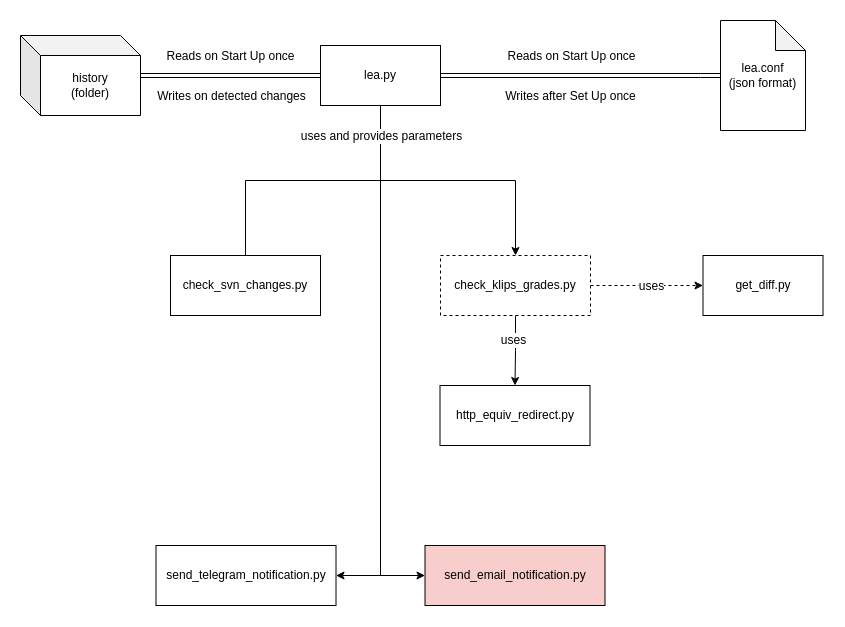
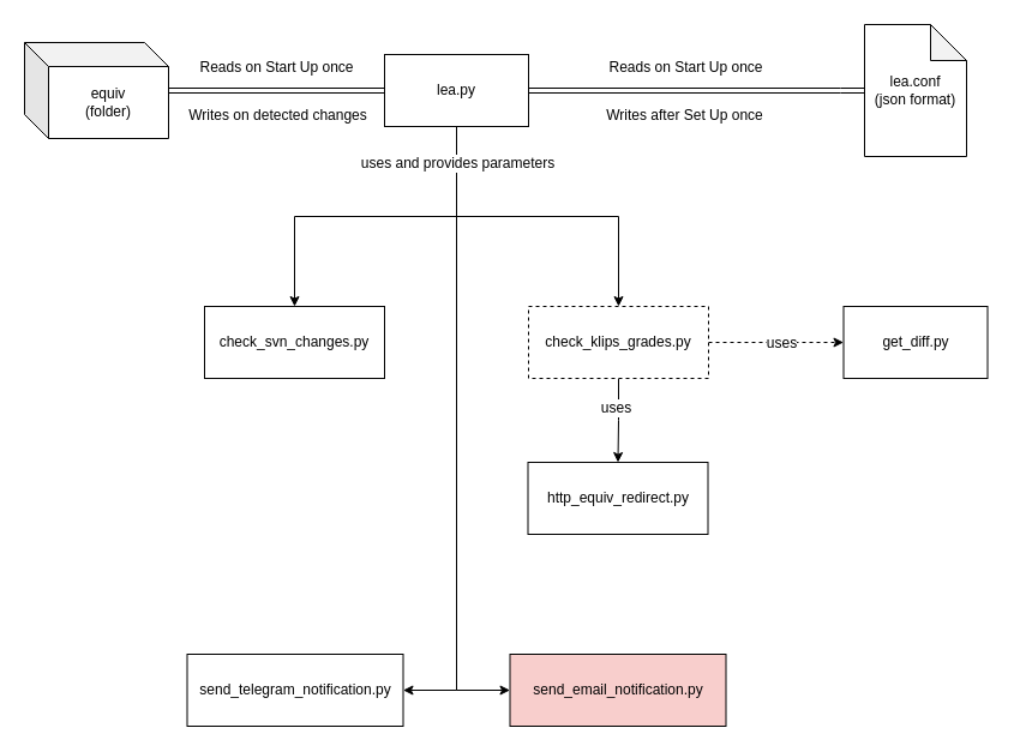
  <mxCell id="0" />
  <mxCell id="1" parent="0" />
  <mxCell id="2" style="edgeStyle=orthogonalEdgeStyle;rounded=0;orthogonalLoop=1;jettySize=auto;html=1;entryX=0.5;entryY=0;entryDx=0;entryDy=0;" edge="1" parent="1" source="10" target="18"><mxGeometry relative="1" as="geometry" /></mxCell>
- <mxCell id="3" style="edgeStyle=orthogonalEdgeStyle;rounded=0;orthogonalLoop=1;jettySize=auto;html=1;endArrow=none;" edge="1" parent="1" source="10" target="19"><mxGeometry relative="1" as="geometry" /></mxCell>
+ <mxCell id="3" style="edgeStyle=orthogonalEdgeStyle;rounded=0;orthogonalLoop=1;jettySize=auto;html=1;" edge="1" parent="1" source="10" target="19"><mxGeometry relative="1" as="geometry" /></mxCell>
  <mxCell id="4" style="edgeStyle=orthogonalEdgeStyle;rounded=0;orthogonalLoop=1;jettySize=auto;html=1;entryX=0;entryY=0.5;entryDx=0;entryDy=0;" edge="1" parent="1" source="10" target="20"><mxGeometry relative="1" as="geometry" /></mxCell>
  <mxCell id="5" style="edgeStyle=orthogonalEdgeStyle;rounded=0;orthogonalLoop=1;jettySize=auto;html=1;entryX=1;entryY=0.5;entryDx=0;entryDy=0;" edge="1" parent="1" source="10" target="21"><mxGeometry relative="1" as="geometry" /></mxCell>
  <mxCell id="6" value="uses and provides parameters" style="text;html=1;align=center;verticalAlign=middle;resizable=0;points=[];labelBackgroundColor=#ffffff;" vertex="1" connectable="0" parent="5"><mxGeometry x="-0.728" y="-1" relative="1" as="geometry"><mxPoint x="1" y="-40" as="offset" /></mxGeometry></mxCell>
  <mxCell id="7" style="edgeStyle=orthogonalEdgeStyle;rounded=0;orthogonalLoop=1;jettySize=auto;html=1;shape=link;" edge="1" parent="1" source="10" target="24"><mxGeometry relative="1" as="geometry" /></mxCell>
  <mxCell id="8" value="Reads on Start Up once" style="text;html=1;align=center;verticalAlign=middle;resizable=0;points=[];labelBackgroundColor=#ffffff;" vertex="1" connectable="0" parent="7"><mxGeometry x="0.339" y="5" relative="1" as="geometry"><mxPoint x="30" y="-25" as="offset" /></mxGeometry></mxCell>
  <mxCell id="9" value="Writes on detected changes" style="text;html=1;align=center;verticalAlign=middle;resizable=0;points=[];labelBackgroundColor=#ffffff;" vertex="1" connectable="0" parent="7"><mxGeometry x="-0.211" y="-1" relative="1" as="geometry"><mxPoint x="-19" y="21" as="offset" /></mxGeometry></mxCell>
  <mxCell id="10" value="&lt;div&gt;lea.py&lt;/div&gt;" style="rounded=0;whiteSpace=wrap;html=1;" vertex="1" parent="1"><mxGeometry x="320" y="45" width="120" height="60" as="geometry" /></mxCell>
  <mxCell id="11" style="edgeStyle=orthogonalEdgeStyle;rounded=0;orthogonalLoop=1;jettySize=auto;html=1;entryX=0;entryY=0.5;entryDx=0;entryDy=0;entryPerimeter=0;shape=link;exitX=1;exitY=0.5;exitDx=0;exitDy=0;" edge="1" parent="1" source="10" target="22"><mxGeometry relative="1" as="geometry"><Array as="points"><mxPoint x="700" y="75" /><mxPoint x="700" y="75" /></Array></mxGeometry></mxCell>
  <mxCell id="12" value="Reads on Start Up once" style="text;html=1;align=center;verticalAlign=middle;resizable=0;points=[];labelBackgroundColor=#ffffff;" vertex="1" connectable="0" parent="11"><mxGeometry x="0.857" y="-240" relative="1" as="geometry"><mxPoint x="-130" y="-260" as="offset" /></mxGeometry></mxCell>
  <mxCell id="13" value="Writes after Set Up once" style="text;html=1;align=center;verticalAlign=middle;resizable=0;points=[];labelBackgroundColor=#ffffff;" vertex="1" connectable="0" parent="11"><mxGeometry x="0.857" y="-131" relative="1" as="geometry"><mxPoint x="-131" y="-111" as="offset" /></mxGeometry></mxCell>
  <mxCell id="14" style="edgeStyle=orthogonalEdgeStyle;rounded=0;orthogonalLoop=1;jettySize=auto;html=1;entryX=0;entryY=0.5;entryDx=0;entryDy=0;dashed=1;" edge="1" parent="1" source="18" target="23"><mxGeometry relative="1" as="geometry"><mxPoint x="700" y="285" as="targetPoint" /></mxGeometry></mxCell>
  <mxCell id="15" value="uses" style="text;html=1;align=center;verticalAlign=middle;resizable=0;points=[];labelBackgroundColor=#ffffff;" vertex="1" connectable="0" parent="14"><mxGeometry x="0.209" y="-1" relative="1" as="geometry"><mxPoint x="-8" y="-1" as="offset" /></mxGeometry></mxCell>
  <mxCell id="16" style="edgeStyle=orthogonalEdgeStyle;rounded=0;orthogonalLoop=1;jettySize=auto;html=1;entryX=0.5;entryY=0;entryDx=0;entryDy=0;" edge="1" parent="1" source="18" target="25"><mxGeometry relative="1" as="geometry" /></mxCell>
  <mxCell id="17" value="uses" style="text;html=1;align=center;verticalAlign=middle;resizable=0;points=[];labelBackgroundColor=#ffffff;" vertex="1" connectable="0" parent="16"><mxGeometry x="-0.329" y="-3" relative="1" as="geometry"><mxPoint as="offset" /></mxGeometry></mxCell>
  <mxCell id="18" value="check_klips_grades.py" style="rounded=0;whiteSpace=wrap;html=1;dashed=1;" vertex="1" parent="1"><mxGeometry x="440" y="255" width="150" height="60" as="geometry" /></mxCell>
  <mxCell id="19" value="&lt;div&gt;check_svn_changes.py&lt;/div&gt;" style="rounded=0;whiteSpace=wrap;html=1;" vertex="1" parent="1"><mxGeometry x="170" y="255" width="150" height="60" as="geometry" /></mxCell>
  <mxCell id="20" value="&lt;div&gt;send_email_notification.py&lt;/div&gt;" style="rounded=0;whiteSpace=wrap;html=1;fillColor=#f8cecc;" vertex="1" parent="1"><mxGeometry x="424.5" y="545" width="180" height="60" as="geometry" /></mxCell>
  <mxCell id="21" value="send_telegram_notification.py" style="rounded=0;whiteSpace=wrap;html=1;" vertex="1" parent="1"><mxGeometry x="155.5" y="545" width="180" height="60" as="geometry" /></mxCell>
  <mxCell id="22" value="&lt;div&gt;lea.conf&lt;/div&gt;&lt;div&gt;(json format)&lt;/div&gt;" style="shape=note;whiteSpace=wrap;html=1;backgroundOutline=1;darkOpacity=0.05;" vertex="1" parent="1"><mxGeometry x="720" y="20" width="85" height="110" as="geometry" /></mxCell>
  <mxCell id="23" value="get_diff.py" style="rounded=0;whiteSpace=wrap;html=1;" vertex="1" parent="1"><mxGeometry x="702.5" y="255" width="120" height="60" as="geometry" /></mxCell>
- <mxCell id="24" value="&lt;div&gt;history&lt;/div&gt;&lt;div&gt;(folder)&lt;br&gt;&lt;/div&gt;" style="shape=cube;whiteSpace=wrap;html=1;boundedLbl=1;backgroundOutline=1;darkOpacity=0.05;darkOpacity2=0.1;" vertex="1" parent="1"><mxGeometry x="20" y="35" width="120" height="80" as="geometry" /></mxCell>
+ <mxCell id="24" value="&lt;div&gt;equiv&lt;/div&gt;&lt;div&gt;(folder)&lt;br&gt;&lt;/div&gt;" style="shape=cube;whiteSpace=wrap;html=1;boundedLbl=1;backgroundOutline=1;darkOpacity=0.05;darkOpacity2=0.1;" vertex="1" parent="1"><mxGeometry x="20" y="35" width="120" height="80" as="geometry" /></mxCell>
  <mxCell id="25" value="&lt;div&gt;http_equiv_redirect.py&lt;/div&gt;" style="rounded=0;whiteSpace=wrap;html=1;" vertex="1" parent="1"><mxGeometry x="439.5" y="385" width="150" height="60" as="geometry" /></mxCell>
